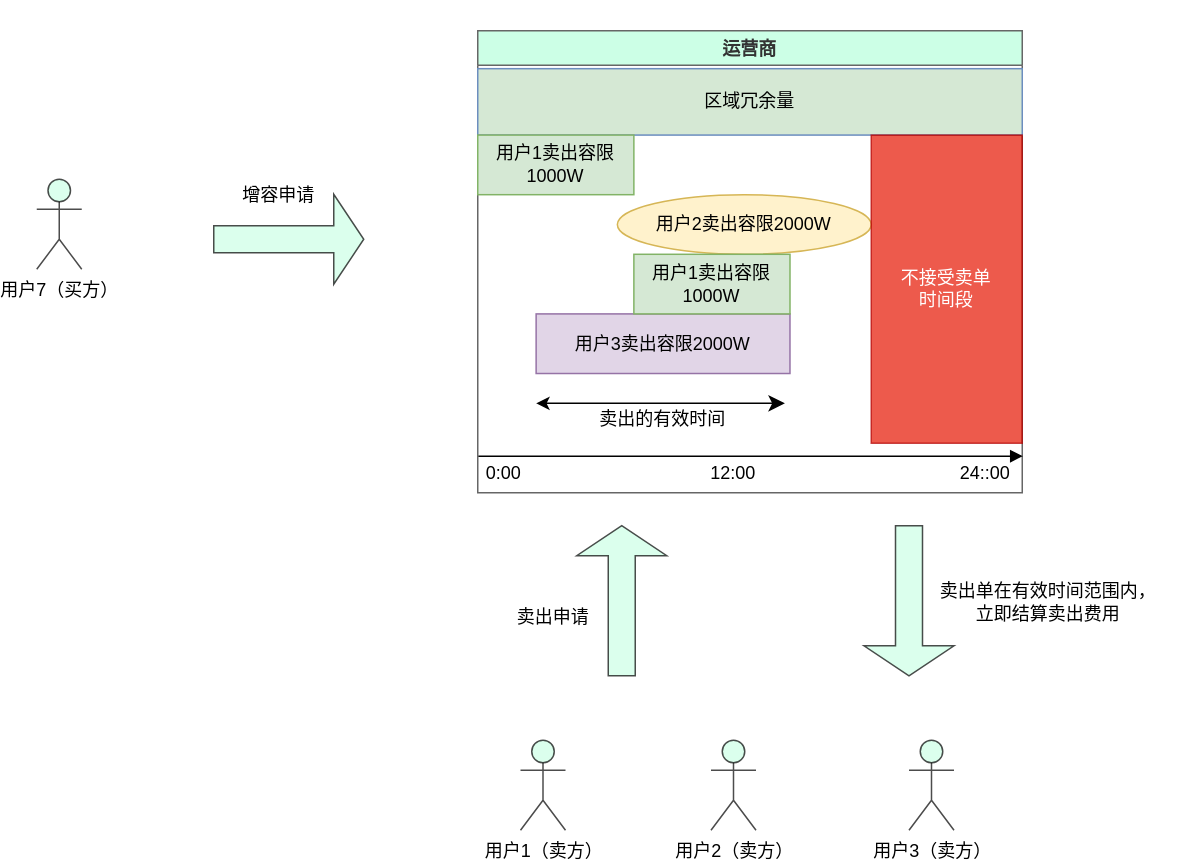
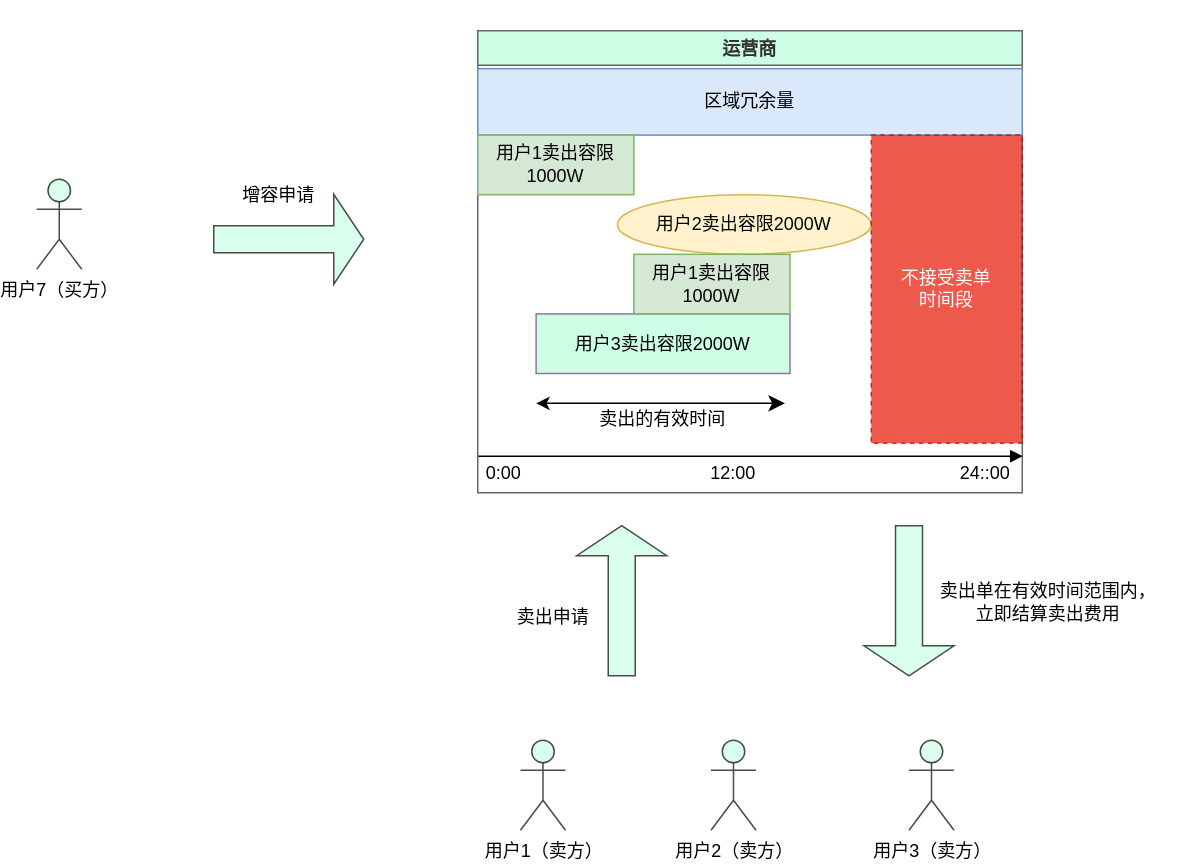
  <mxCell id="0" />
  <mxCell id="1" parent="0" />
  <mxCell id="2" value="" style="group" parent="1" vertex="1" connectable="0"><mxGeometry x="314" y="20" width="363" height="308" as="geometry" /></mxCell>
  <mxCell id="3" value="运营商" style="swimlane;fillColor=#CCFFE6;fontColor=#333333;strokeColor=#666666;shadow=0;rounded=0;" parent="2" vertex="1"><mxGeometry width="363" height="308" as="geometry" /></mxCell>
- <mxCell id="4" value="区域冗余量" style="rounded=0;whiteSpace=wrap;html=1;fillColor=#d5e8d4;strokeColor=#6c8ebf;" parent="3" vertex="1"><mxGeometry y="25.29" width="363.0" height="44.258" as="geometry" /></mxCell>
+ <mxCell id="4" value="区域冗余量" style="rounded=0;whiteSpace=wrap;html=1;fillColor=#dae8fc;strokeColor=#6c8ebf;" parent="3" vertex="1"><mxGeometry y="25.29" width="363.0" height="44.258" as="geometry" /></mxCell>
  <mxCell id="5" value="用户1卖出容限1000W" style="rounded=0;whiteSpace=wrap;html=1;fillColor=#d5e8d4;strokeColor=#82b366;" parent="3" vertex="1"><mxGeometry y="69.548" width="104.077" height="39.742" as="geometry" /></mxCell>
  <mxCell id="6" value="用户2卖出容限2000W" style="ellipse;whiteSpace=wrap;html=1;fillColor=#fff2cc;strokeColor=#d6b656;" parent="3" vertex="1"><mxGeometry x="93.077" y="109.29" width="169.231" height="39.742" as="geometry" /></mxCell>
- <mxCell id="7" value="用户3卖出容限2000W" style="rounded=0;whiteSpace=wrap;html=1;fillColor=#e1d5e7;strokeColor=#9673a6;" parent="3" vertex="1"><mxGeometry x="38.923" y="188.774" width="169.231" height="39.742" as="geometry" /></mxCell>
+ <mxCell id="7" value="用户3卖出容限2000W" style="rounded=0;whiteSpace=wrap;html=1;fillColor=#ccffe6;strokeColor=#9673a6;" parent="3" vertex="1"><mxGeometry x="38.923" y="188.774" width="169.231" height="39.742" as="geometry" /></mxCell>
  <mxCell id="8" value="用户1卖出容限1000W" style="rounded=0;whiteSpace=wrap;html=1;fillColor=#d5e8d4;strokeColor=#82b366;" parent="3" vertex="1"><mxGeometry x="104.077" y="149.032" width="104.077" height="39.742" as="geometry" /></mxCell>
  <mxCell id="9" value="" style="endArrow=classic;startArrow=classic;endFill=1;startFill=1;endSize=8;html=1;verticalAlign=bottom;labelBackgroundColor=none;strokeWidth=1;rounded=0;" parent="3" edge="1"><mxGeometry width="160" relative="1" as="geometry"><mxPoint x="38.923" y="248.387" as="sourcePoint" /><mxPoint x="204.769" y="248.387" as="targetPoint" /></mxGeometry></mxCell>
  <mxCell id="10" value="" style="html=1;verticalAlign=bottom;labelBackgroundColor=none;endArrow=block;endFill=1;rounded=0;" parent="3" edge="1"><mxGeometry width="160" relative="1" as="geometry"><mxPoint x="0.423" y="283.613" as="sourcePoint" /><mxPoint x="363.423" y="283.613" as="targetPoint" /></mxGeometry></mxCell>
  <mxCell id="11" value="0:00" style="text;html=1;align=center;verticalAlign=middle;resizable=0;points=[];autosize=1;strokeColor=none;fillColor=none;" parent="3" vertex="1"><mxGeometry x="-4.654" y="278.194" width="44" height="33" as="geometry" /></mxCell>
  <mxCell id="12" value="24::00" style="text;html=1;align=center;verticalAlign=middle;resizable=0;points=[];autosize=1;strokeColor=none;fillColor=none;" parent="3" vertex="1"><mxGeometry x="310.962" y="278.645" width="55" height="33" as="geometry" /></mxCell>
  <mxCell id="13" value="12:00" style="text;html=1;align=center;verticalAlign=middle;resizable=0;points=[];autosize=1;strokeColor=none;fillColor=none;" parent="3" vertex="1"><mxGeometry x="142.577" y="278.194" width="55" height="33" as="geometry" /></mxCell>
- <mxCell id="14" value="不接受卖单&lt;br&gt;时间段" style="rounded=0;whiteSpace=wrap;html=1;shadow=0;fillColor=#e51400;strokeColor=#B20000;fontColor=#ffffff;opacity=70;" parent="3" vertex="1"><mxGeometry x="262.31" y="69.55" width="100.69" height="205.45" as="geometry" /></mxCell>
+ <mxCell id="14" value="不接受卖单&lt;br&gt;时间段" style="rounded=0;whiteSpace=wrap;html=1;shadow=0;fillColor=#e51400;strokeColor=#B20000;fontColor=#ffffff;opacity=70;dashed=1;" parent="3" vertex="1"><mxGeometry x="262.31" y="69.55" width="100.69" height="205.45" as="geometry" /></mxCell>
  <mxCell id="15" value="卖出的有效时间" style="text;html=1;align=center;verticalAlign=middle;resizable=0;points=[];autosize=1;strokeColor=none;fillColor=none;" parent="2" vertex="1"><mxGeometry x="68.115" y="242.065" width="110" height="33" as="geometry" /></mxCell>
  <mxCell id="16" value="用户1（卖方）" style="shape=umlActor;verticalLabelPosition=bottom;verticalAlign=top;html=1;rounded=0;shadow=0;fillColor=#CCFFE6;opacity=70;" parent="1" vertex="1"><mxGeometry x="342.5" y="493" width="30" height="60" as="geometry" /></mxCell>
  <mxCell id="17" value="用户2（卖方）" style="shape=umlActor;verticalLabelPosition=bottom;verticalAlign=top;html=1;rounded=0;shadow=0;fillColor=#CCFFE6;opacity=70;" parent="1" vertex="1"><mxGeometry x="469.5" y="493" width="30" height="60" as="geometry" /></mxCell>
  <mxCell id="18" value="用户3（卖方）" style="shape=umlActor;verticalLabelPosition=bottom;verticalAlign=top;html=1;rounded=0;shadow=0;fillColor=#CCFFE6;opacity=70;" parent="1" vertex="1"><mxGeometry x="601.5" y="493" width="30" height="60" as="geometry" /></mxCell>
  <mxCell id="19" value="用户7（买方）" style="shape=umlActor;verticalLabelPosition=bottom;verticalAlign=top;html=1;rounded=0;shadow=0;fillColor=#CCFFE6;opacity=70;" parent="1" vertex="1"><mxGeometry x="20" y="119" width="30" height="60" as="geometry" /></mxCell>
  <mxCell id="20" value="" style="shape=singleArrow;direction=north;whiteSpace=wrap;html=1;rounded=0;shadow=0;fillColor=#CCFFE6;opacity=70;" parent="1" vertex="1"><mxGeometry x="380" y="350" width="60" height="100" as="geometry" /></mxCell>
  <mxCell id="21" value="卖出申请" style="text;html=1;align=center;verticalAlign=middle;resizable=0;points=[];autosize=1;strokeColor=none;fillColor=none;" parent="1" vertex="1"><mxGeometry x="325" y="394.5" width="77" height="33" as="geometry" /></mxCell>
  <mxCell id="22" value="" style="shape=singleArrow;whiteSpace=wrap;html=1;rounded=0;shadow=0;fillColor=#CCFFE6;opacity=70;" parent="1" vertex="1"><mxGeometry x="138" y="129" width="100" height="60" as="geometry" /></mxCell>
  <mxCell id="23" value="增容申请" style="text;html=1;align=center;verticalAlign=middle;resizable=0;points=[];autosize=1;strokeColor=none;fillColor=none;" parent="1" vertex="1"><mxGeometry x="142" y="113" width="77" height="33" as="geometry" /></mxCell>
  <mxCell id="24" value="" style="shape=singleArrow;direction=south;whiteSpace=wrap;html=1;rounded=0;shadow=0;fillColor=#CCFFE6;opacity=70;" vertex="1" parent="1"><mxGeometry x="571.5" y="350" width="60" height="100" as="geometry" /></mxCell>
  <mxCell id="25" value="卖出单在有效时间范围内，&lt;br&gt;立即结算卖出费用" style="text;html=1;align=center;verticalAlign=middle;resizable=0;points=[];autosize=1;strokeColor=none;fillColor=none;" vertex="1" parent="1"><mxGeometry x="611" y="379" width="165" height="44" as="geometry" /></mxCell>
